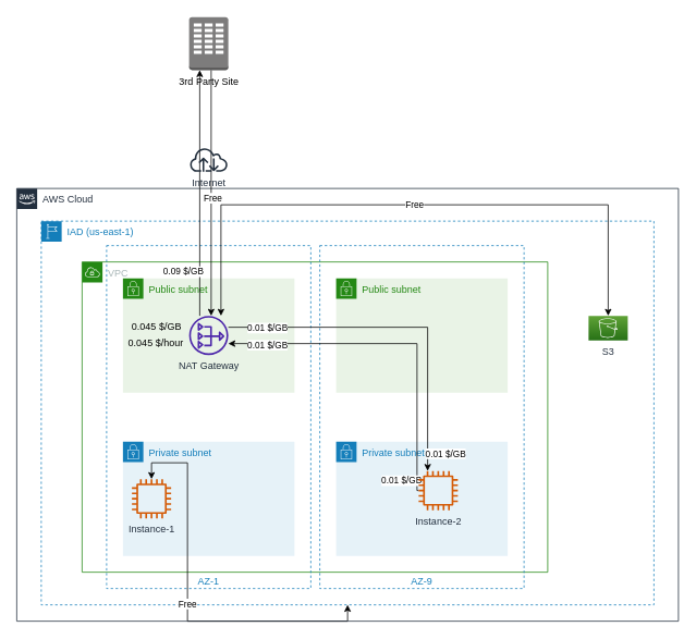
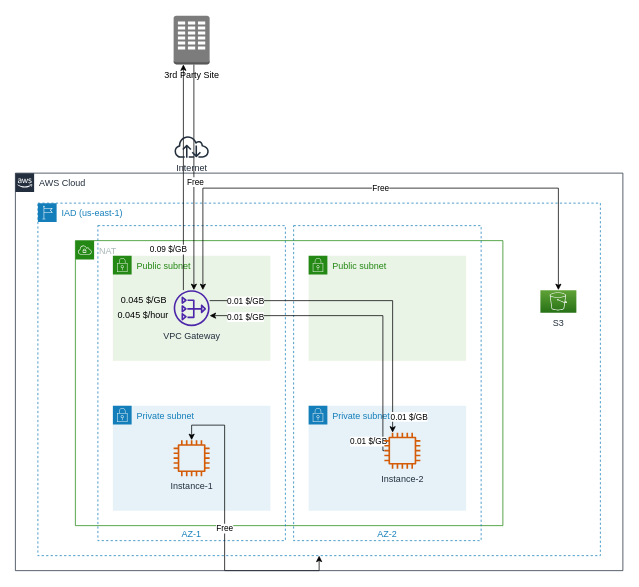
  <mxCell id="0" />
  <mxCell id="1" parent="0" />
  <mxCell id="2" value="IAD (us-east-1)" style="points=[[0,0],[0.25,0],[0.5,0],[0.75,0],[1,0],[1,0.25],[1,0.5],[1,0.75],[1,1],[0.75,1],[0.5,1],[0.25,1],[0,1],[0,0.75],[0,0.5],[0,0.25]];outlineConnect=0;gradientColor=none;html=1;whiteSpace=wrap;fontSize=12;fontStyle=0;container=1;pointerEvents=0;collapsible=0;recursiveResize=0;shape=mxgraph.aws4.group;grIcon=mxgraph.aws4.group_region;strokeColor=#147EBA;fillColor=none;verticalAlign=top;align=left;spacingLeft=30;fontColor=#147EBA;dashed=1;" parent="1" vertex="1"><mxGeometry x="50" y="270" width="750" height="470" as="geometry" /></mxCell>
- <mxCell id="3" value="VPC" style="points=[[0,0],[0.25,0],[0.5,0],[0.75,0],[1,0],[1,0.25],[1,0.5],[1,0.75],[1,1],[0.75,1],[0.5,1],[0.25,1],[0,1],[0,0.75],[0,0.5],[0,0.25]];outlineConnect=0;gradientColor=none;html=1;whiteSpace=wrap;fontSize=12;fontStyle=0;container=1;pointerEvents=0;collapsible=0;recursiveResize=0;shape=mxgraph.aws4.group;grIcon=mxgraph.aws4.group_vpc;strokeColor=#248814;fillColor=none;verticalAlign=top;align=left;spacingLeft=30;fontColor=#AAB7B8;dashed=0;" parent="1" vertex="1"><mxGeometry x="100" y="320" width="570" height="380" as="geometry" /></mxCell>
+ <mxCell id="3" value="NAT" style="points=[[0,0],[0.25,0],[0.5,0],[0.75,0],[1,0],[1,0.25],[1,0.5],[1,0.75],[1,1],[0.75,1],[0.5,1],[0.25,1],[0,1],[0,0.75],[0,0.5],[0,0.25]];outlineConnect=0;gradientColor=none;html=1;whiteSpace=wrap;fontSize=12;fontStyle=0;container=1;pointerEvents=0;collapsible=0;recursiveResize=0;shape=mxgraph.aws4.group;grIcon=mxgraph.aws4.group_vpc;strokeColor=#248814;fillColor=none;verticalAlign=top;align=left;spacingLeft=30;fontColor=#AAB7B8;dashed=0;" parent="1" vertex="1"><mxGeometry x="100" y="320" width="570" height="380" as="geometry" /></mxCell>
  <mxCell id="4" value="AZ-1" style="fillColor=none;strokeColor=#147EBA;dashed=1;verticalAlign=bottom;fontStyle=0;fontColor=#147EBA;" parent="1" vertex="1"><mxGeometry x="130" y="300" width="250" height="420" as="geometry" /></mxCell>
- <mxCell id="5" value="AZ-9" style="fillColor=none;strokeColor=#147EBA;dashed=1;verticalAlign=bottom;fontStyle=0;fontColor=#147EBA;" parent="1" vertex="1"><mxGeometry x="391" y="300" width="250" height="420" as="geometry" /></mxCell>
+ <mxCell id="5" value="AZ-2" style="fillColor=none;strokeColor=#147EBA;dashed=1;verticalAlign=bottom;fontStyle=0;fontColor=#147EBA;" parent="1" vertex="1"><mxGeometry x="391" y="300" width="250" height="420" as="geometry" /></mxCell>
  <mxCell id="6" value="Public subnet" style="points=[[0,0],[0.25,0],[0.5,0],[0.75,0],[1,0],[1,0.25],[1,0.5],[1,0.75],[1,1],[0.75,1],[0.5,1],[0.25,1],[0,1],[0,0.75],[0,0.5],[0,0.25]];outlineConnect=0;gradientColor=none;html=1;whiteSpace=wrap;fontSize=12;fontStyle=0;container=0;pointerEvents=0;collapsible=0;recursiveResize=0;shape=mxgraph.aws4.group;grIcon=mxgraph.aws4.group_security_group;grStroke=0;strokeColor=#248814;fillColor=#E9F3E6;verticalAlign=top;align=left;spacingLeft=30;fontColor=#248814;dashed=0;" parent="1" vertex="1"><mxGeometry x="150" y="340" width="210" height="140" as="geometry" /></mxCell>
  <mxCell id="7" value="Free" style="edgeStyle=orthogonalEdgeStyle;rounded=0;orthogonalLoop=1;jettySize=auto;html=1;entryX=0.5;entryY=0;entryDx=0;entryDy=0;entryPerimeter=0;startArrow=classic;startFill=1;" parent="1" source="10" target="20" edge="1"><mxGeometry relative="1" as="geometry"><Array as="points"><mxPoint x="270" y="250" /><mxPoint x="744" y="250" /></Array></mxGeometry></mxCell>
  <mxCell id="8" style="edgeStyle=orthogonalEdgeStyle;rounded=0;orthogonalLoop=1;jettySize=auto;html=1;startArrow=none;startFill=0;" parent="1" edge="1"><mxGeometry relative="1" as="geometry"><mxPoint x="244" y="386" as="sourcePoint" /><mxPoint x="244" y="85.03" as="targetPoint" /></mxGeometry></mxCell>
  <mxCell id="9" value="0.09 $/GB" style="edgeLabel;html=1;align=center;verticalAlign=middle;resizable=0;points=[];" parent="8" vertex="1" connectable="0"><mxGeometry x="-0.634" y="1" relative="1" as="geometry"><mxPoint x="-20" as="offset" /></mxGeometry></mxCell>
- <mxCell id="10" value="NAT Gateway" style="sketch=0;outlineConnect=0;fontColor=#232F3E;gradientColor=none;fillColor=#4D27AA;strokeColor=none;dashed=0;verticalLabelPosition=bottom;verticalAlign=top;align=center;html=1;fontSize=12;fontStyle=0;aspect=fixed;pointerEvents=1;shape=mxgraph.aws4.nat_gateway;" parent="1" vertex="1"><mxGeometry x="231" y="386" width="48" height="48" as="geometry" /></mxCell>
+ <mxCell id="10" value="VPC Gateway" style="sketch=0;outlineConnect=0;fontColor=#232F3E;gradientColor=none;fillColor=#4D27AA;strokeColor=none;dashed=0;verticalLabelPosition=bottom;verticalAlign=top;align=center;html=1;fontSize=12;fontStyle=0;aspect=fixed;pointerEvents=1;shape=mxgraph.aws4.nat_gateway;" parent="1" vertex="1"><mxGeometry x="231" y="386" width="48" height="48" as="geometry" /></mxCell>
  <mxCell id="11" value="Private subnet" style="points=[[0,0],[0.25,0],[0.5,0],[0.75,0],[1,0],[1,0.25],[1,0.5],[1,0.75],[1,1],[0.75,1],[0.5,1],[0.25,1],[0,1],[0,0.75],[0,0.5],[0,0.25]];outlineConnect=0;gradientColor=none;html=1;whiteSpace=wrap;fontSize=12;fontStyle=0;container=0;pointerEvents=0;collapsible=0;recursiveResize=0;shape=mxgraph.aws4.group;grIcon=mxgraph.aws4.group_security_group;grStroke=0;strokeColor=#147EBA;fillColor=#E6F2F8;verticalAlign=top;align=left;spacingLeft=30;fontColor=#147EBA;dashed=0;" parent="1" vertex="1"><mxGeometry x="150" y="540" width="210" height="140" as="geometry" /></mxCell>
  <mxCell id="12" value="Free" style="edgeStyle=orthogonalEdgeStyle;rounded=0;orthogonalLoop=1;jettySize=auto;html=1;startArrow=classic;startFill=1;" parent="1" source="13" target="2" edge="1"><mxGeometry relative="1" as="geometry" /></mxCell>
- <mxCell id="13" value="Instance-1" style="sketch=0;outlineConnect=0;fontColor=#232F3E;gradientColor=none;fillColor=#D45B07;strokeColor=none;dashed=0;verticalLabelPosition=bottom;verticalAlign=top;align=center;html=1;fontSize=12;fontStyle=0;aspect=fixed;pointerEvents=1;shape=mxgraph.aws4.instance2;" parent="1" vertex="1"><mxGeometry x="161" y="586" width="48" height="48" as="geometry" /></mxCell>
+ <mxCell id="13" value="Instance-1" style="sketch=0;outlineConnect=0;fontColor=#232F3E;gradientColor=none;fillColor=#D45B07;strokeColor=none;dashed=0;verticalLabelPosition=bottom;verticalAlign=top;align=center;html=1;fontSize=12;fontStyle=0;aspect=fixed;pointerEvents=1;shape=mxgraph.aws4.instance2;" parent="1" vertex="1"><mxGeometry x="231" y="586" width="48" height="48" as="geometry" /></mxCell>
  <mxCell id="14" value="Public subnet" style="points=[[0,0],[0.25,0],[0.5,0],[0.75,0],[1,0],[1,0.25],[1,0.5],[1,0.75],[1,1],[0.75,1],[0.5,1],[0.25,1],[0,1],[0,0.75],[0,0.5],[0,0.25]];outlineConnect=0;gradientColor=none;html=1;whiteSpace=wrap;fontSize=12;fontStyle=0;container=0;pointerEvents=0;collapsible=0;recursiveResize=0;shape=mxgraph.aws4.group;grIcon=mxgraph.aws4.group_security_group;grStroke=0;strokeColor=#248814;fillColor=#E9F3E6;verticalAlign=top;align=left;spacingLeft=30;fontColor=#248814;dashed=0;" parent="1" vertex="1"><mxGeometry x="411" y="340" width="210" height="140" as="geometry" /></mxCell>
  <mxCell id="15" value="Private subnet" style="points=[[0,0],[0.25,0],[0.5,0],[0.75,0],[1,0],[1,0.25],[1,0.5],[1,0.75],[1,1],[0.75,1],[0.5,1],[0.25,1],[0,1],[0,0.75],[0,0.5],[0,0.25]];outlineConnect=0;gradientColor=none;html=1;whiteSpace=wrap;fontSize=12;fontStyle=0;container=0;pointerEvents=0;collapsible=0;recursiveResize=0;shape=mxgraph.aws4.group;grIcon=mxgraph.aws4.group_security_group;grStroke=0;strokeColor=#147EBA;fillColor=#E6F2F8;verticalAlign=top;align=left;spacingLeft=30;fontColor=#147EBA;dashed=0;" parent="1" vertex="1"><mxGeometry x="411" y="540" width="210" height="140" as="geometry" /></mxCell>
  <mxCell id="16" style="edgeStyle=orthogonalEdgeStyle;rounded=0;orthogonalLoop=1;jettySize=auto;html=1;startArrow=none;startFill=0;" parent="1" source="19" target="10" edge="1"><mxGeometry relative="1" as="geometry"><Array as="points"><mxPoint x="510" y="420" /></Array></mxGeometry></mxCell>
  <mxCell id="17" value="0.01 $/GB" style="edgeLabel;html=1;align=center;verticalAlign=middle;resizable=0;points=[];" parent="16" vertex="1" connectable="0"><mxGeometry x="-0.94" relative="1" as="geometry"><mxPoint x="-20" y="-3" as="offset" /></mxGeometry></mxCell>
  <mxCell id="18" value="0.01 $/GB" style="edgeLabel;html=1;align=center;verticalAlign=middle;resizable=0;points=[];" vertex="1" connectable="0" parent="16"><mxGeometry x="0.773" y="1" relative="1" as="geometry"><mxPoint as="offset" /></mxGeometry></mxCell>
  <mxCell id="19" value="Instance-2" style="sketch=0;outlineConnect=0;fontColor=#232F3E;gradientColor=none;fillColor=#D45B07;strokeColor=none;dashed=0;verticalLabelPosition=bottom;verticalAlign=top;align=center;html=1;fontSize=12;fontStyle=0;aspect=fixed;pointerEvents=1;shape=mxgraph.aws4.instance2;" parent="1" vertex="1"><mxGeometry x="512" y="576" width="48" height="48" as="geometry" /></mxCell>
  <mxCell id="20" value="S3" style="sketch=0;points=[[0,0,0],[0.25,0,0],[0.5,0,0],[0.75,0,0],[1,0,0],[0,1,0],[0.25,1,0],[0.5,1,0],[0.75,1,0],[1,1,0],[0,0.25,0],[0,0.5,0],[0,0.75,0],[1,0.25,0],[1,0.5,0],[1,0.75,0]];outlineConnect=0;fontColor=#232F3E;gradientColor=#60A337;gradientDirection=north;fillColor=#277116;strokeColor=#ffffff;dashed=0;verticalLabelPosition=bottom;verticalAlign=top;align=center;html=1;fontSize=12;fontStyle=0;aspect=fixed;shape=mxgraph.aws4.resourceIcon;resIcon=mxgraph.aws4.s3;" parent="1" vertex="1"><mxGeometry x="720" y="386" width="48" height="30" as="geometry" /></mxCell>
  <mxCell id="21" value="AWS Cloud" style="points=[[0,0],[0.25,0],[0.5,0],[0.75,0],[1,0],[1,0.25],[1,0.5],[1,0.75],[1,1],[0.75,1],[0.5,1],[0.25,1],[0,1],[0,0.75],[0,0.5],[0,0.25]];outlineConnect=0;gradientColor=none;html=1;whiteSpace=wrap;fontSize=12;fontStyle=0;container=1;pointerEvents=0;collapsible=0;recursiveResize=0;shape=mxgraph.aws4.group;grIcon=mxgraph.aws4.group_aws_cloud_alt;strokeColor=#232F3E;fillColor=none;verticalAlign=top;align=left;spacingLeft=30;fontColor=#232F3E;dashed=0;" parent="1" vertex="1"><mxGeometry x="20" y="230" width="810" height="530" as="geometry" /></mxCell>
  <mxCell id="22" style="edgeStyle=orthogonalEdgeStyle;rounded=0;orthogonalLoop=1;jettySize=auto;html=1;startArrow=none;startFill=0;" parent="1" edge="1"><mxGeometry relative="1" as="geometry"><mxPoint x="258" y="85.03" as="sourcePoint" /><mxPoint x="258" y="386" as="targetPoint" /><Array as="points"><mxPoint x="258" y="200" /><mxPoint x="258" y="200" /></Array></mxGeometry></mxCell>
  <mxCell id="23" value="Free" style="edgeLabel;html=1;align=center;verticalAlign=middle;resizable=0;points=[];" parent="22" vertex="1" connectable="0"><mxGeometry x="0.036" y="1" relative="1" as="geometry"><mxPoint as="offset" /></mxGeometry></mxCell>
  <mxCell id="24" value="3rd Party Site" style="outlineConnect=0;dashed=0;verticalLabelPosition=bottom;verticalAlign=top;align=center;html=1;shape=mxgraph.aws3.corporate_data_center;fillColor=#7D7C7C;gradientColor=none;aspect=fixed;" parent="1" vertex="1"><mxGeometry x="231" y="20" width="48" height="65.03" as="geometry" /></mxCell>
  <mxCell id="25" value="0.045 $/hour" style="text;html=1;align=center;verticalAlign=middle;resizable=0;points=[];autosize=1;strokeColor=none;fillColor=none;" parent="1" vertex="1"><mxGeometry x="150" y="410" width="80" height="20" as="geometry" /></mxCell>
  <mxCell id="26" value="0.045 $/GB" style="text;html=1;align=center;verticalAlign=middle;resizable=0;points=[];autosize=1;strokeColor=none;fillColor=none;" parent="1" vertex="1"><mxGeometry x="151" y="390" width="80" height="20" as="geometry" /></mxCell>
  <mxCell id="27" style="edgeStyle=orthogonalEdgeStyle;rounded=0;orthogonalLoop=1;jettySize=auto;html=1;startArrow=none;startFill=0;" parent="1" source="10" target="19" edge="1"><mxGeometry relative="1" as="geometry"><Array as="points"><mxPoint x="523" y="400" /></Array></mxGeometry></mxCell>
  <mxCell id="28" value="0.01 $/GB" style="edgeLabel;html=1;align=center;verticalAlign=middle;resizable=0;points=[];" parent="27" vertex="1" connectable="0"><mxGeometry x="0.93" y="3" relative="1" as="geometry"><mxPoint x="18" y="-7" as="offset" /></mxGeometry></mxCell>
  <mxCell id="29" value="0.01 $/GB" style="edgeLabel;html=1;align=center;verticalAlign=middle;resizable=0;points=[];" vertex="1" connectable="0" parent="27"><mxGeometry x="-0.777" relative="1" as="geometry"><mxPoint as="offset" /></mxGeometry></mxCell>
  <mxCell id="30" value="Internet" style="sketch=0;outlineConnect=0;fontColor=#232F3E;gradientColor=none;fillColor=#232F3D;strokeColor=none;dashed=0;verticalLabelPosition=bottom;verticalAlign=top;align=center;html=1;fontSize=12;fontStyle=0;aspect=fixed;pointerEvents=1;shape=mxgraph.aws4.internet;" parent="1" vertex="1"><mxGeometry x="231" y="180" width="48" height="29.54" as="geometry" /></mxCell>
